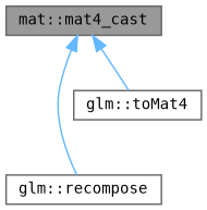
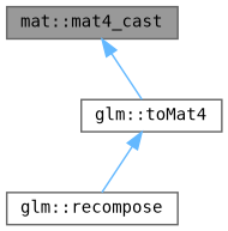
  digraph {
    rankdir=TB
    node [color=grey40 fillcolor=white fontname=Terminal fontsize=10 shape=box style=filled]
    edge [color=steelblue1 dir=back fontname=Terminal fontsize=10 labelfontname=Helvetica labelfontsize=10 style=solid]
    n1 [color=gray40 fillcolor=grey60 fontcolor=black height=0.2 label="mat::mat4_cast" width=0.4]
    n2 [height=0.2 label="glm::recompose" width=0.4]
    n3 [height=0.2 label="glm::toMat4" width=0.4]
-   n1 -> n2
+   n3 -> n2
    n1 -> n3
  }
